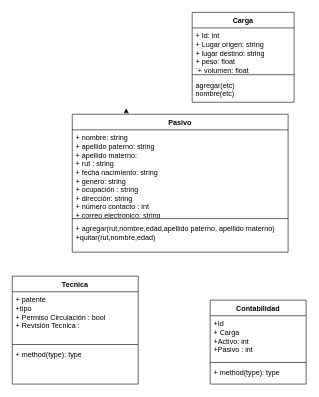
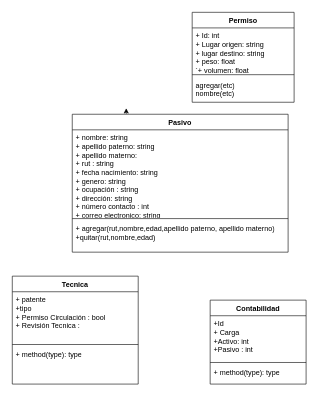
  <mxCell id="0" />
  <mxCell id="1" parent="0" />
  <mxCell id="2" style="edgeStyle=orthogonalEdgeStyle;rounded=0;orthogonalLoop=1;jettySize=auto;html=1;exitX=0.25;exitY=0;exitDx=0;exitDy=0;" edge="1" parent="1" source="3"><mxGeometry relative="1" as="geometry"><mxPoint x="210" y="180" as="targetPoint" /></mxGeometry></mxCell>
  <mxCell id="3" value="Pasivo" style="swimlane;fontStyle=1;align=center;verticalAlign=top;childLayout=stackLayout;horizontal=1;startSize=26;horizontalStack=0;resizeParent=1;resizeParentMax=0;resizeLast=0;collapsible=1;marginBottom=0;whiteSpace=wrap;html=1;" vertex="1" parent="1"><mxGeometry x="120" y="190" width="360" height="230" as="geometry" /></mxCell>
  <mxCell id="4" value="+ nombre: string&lt;br&gt;+ apellido paterno: string&lt;br&gt;+ apellido materno:&lt;br&gt;+ rut : string&lt;br&gt;+ fecha nacimiento: string&lt;br&gt;+ genero: string&lt;br&gt;+ ocupación : string&lt;br&gt;+ dirección: string&lt;br&gt;+ número contacto : int&lt;br&gt;+ correo electronico: string" style="text;strokeColor=none;fillColor=none;align=left;verticalAlign=top;spacingLeft=4;spacingRight=4;overflow=hidden;rotatable=0;points=[[0,0.5],[1,0.5]];portConstraint=eastwest;whiteSpace=wrap;html=1;" vertex="1" parent="3"><mxGeometry y="26" width="360" height="144" as="geometry" /></mxCell>
  <mxCell id="5" value="" style="line;strokeWidth=1;fillColor=none;align=left;verticalAlign=middle;spacingTop=-1;spacingLeft=3;spacingRight=3;rotatable=0;labelPosition=right;points=[];portConstraint=eastwest;strokeColor=inherit;" vertex="1" parent="3"><mxGeometry y="170" width="360" height="8" as="geometry" /></mxCell>
  <mxCell id="6" value="+ agregar(rut,nombre,edad,apellido paterno, apellido materno)&lt;br&gt;+quitar(rut,nombre,edad)&lt;br&gt;" style="text;strokeColor=none;fillColor=none;align=left;verticalAlign=top;spacingLeft=4;spacingRight=4;overflow=hidden;rotatable=0;points=[[0,0.5],[1,0.5]];portConstraint=eastwest;whiteSpace=wrap;html=1;" vertex="1" parent="3"><mxGeometry y="178" width="360" height="52" as="geometry" /></mxCell>
  <mxCell id="7" value="Tecnica" style="swimlane;fontStyle=1;align=center;verticalAlign=top;childLayout=stackLayout;horizontal=1;startSize=26;horizontalStack=0;resizeParent=1;resizeParentMax=0;resizeLast=0;collapsible=1;marginBottom=0;whiteSpace=wrap;html=1;" vertex="1" parent="1"><mxGeometry x="20" y="460" width="210" height="180" as="geometry" /></mxCell>
  <mxCell id="8" value="+ patente&lt;br&gt;+tipo&lt;br&gt;+ Permiso Circulación : bool&lt;br&gt;+ Revisión Tecnica :&amp;nbsp;&lt;br&gt;" style="text;strokeColor=none;fillColor=none;align=left;verticalAlign=top;spacingLeft=4;spacingRight=4;overflow=hidden;rotatable=0;points=[[0,0.5],[1,0.5]];portConstraint=eastwest;whiteSpace=wrap;html=1;" vertex="1" parent="7"><mxGeometry y="26" width="210" height="84" as="geometry" /></mxCell>
  <mxCell id="9" value="" style="line;strokeWidth=1;fillColor=none;align=left;verticalAlign=middle;spacingTop=-1;spacingLeft=3;spacingRight=3;rotatable=0;labelPosition=right;points=[];portConstraint=eastwest;strokeColor=inherit;" vertex="1" parent="7"><mxGeometry y="110" width="210" height="8" as="geometry" /></mxCell>
  <mxCell id="10" value="+ method(type): type" style="text;strokeColor=none;fillColor=none;align=left;verticalAlign=top;spacingLeft=4;spacingRight=4;overflow=hidden;rotatable=0;points=[[0,0.5],[1,0.5]];portConstraint=eastwest;whiteSpace=wrap;html=1;" vertex="1" parent="7"><mxGeometry y="118" width="210" height="62" as="geometry" /></mxCell>
- <mxCell id="11" value="Carga" style="swimlane;fontStyle=1;align=center;verticalAlign=top;childLayout=stackLayout;horizontal=1;startSize=26;horizontalStack=0;resizeParent=1;resizeParentMax=0;resizeLast=0;collapsible=1;marginBottom=0;whiteSpace=wrap;html=1;" vertex="1" parent="1"><mxGeometry x="320" y="20" width="170" height="150" as="geometry" /></mxCell>
+ <mxCell id="11" value="Permiso" style="swimlane;fontStyle=1;align=center;verticalAlign=top;childLayout=stackLayout;horizontal=1;startSize=26;horizontalStack=0;resizeParent=1;resizeParentMax=0;resizeLast=0;collapsible=1;marginBottom=0;whiteSpace=wrap;html=1;" vertex="1" parent="1"><mxGeometry x="320" y="20" width="170" height="150" as="geometry" /></mxCell>
  <mxCell id="12" value="+ Id: int&lt;br&gt;+ Lugar origen: string&lt;br&gt;+ lugar destino: string&lt;br&gt;+ peso: float&lt;br&gt;´+ volumen: float" style="text;strokeColor=none;fillColor=none;align=left;verticalAlign=top;spacingLeft=4;spacingRight=4;overflow=hidden;rotatable=0;points=[[0,0.5],[1,0.5]];portConstraint=eastwest;whiteSpace=wrap;html=1;" vertex="1" parent="11"><mxGeometry y="26" width="170" height="74" as="geometry" /></mxCell>
  <mxCell id="13" value="" style="line;strokeWidth=1;fillColor=none;align=left;verticalAlign=middle;spacingTop=-1;spacingLeft=3;spacingRight=3;rotatable=0;labelPosition=right;points=[];portConstraint=eastwest;strokeColor=inherit;" vertex="1" parent="11"><mxGeometry y="100" width="170" height="8" as="geometry" /></mxCell>
  <mxCell id="14" value="agregar(etc)&lt;br&gt;nombre(etc)" style="text;strokeColor=none;fillColor=none;align=left;verticalAlign=top;spacingLeft=4;spacingRight=4;overflow=hidden;rotatable=0;points=[[0,0.5],[1,0.5]];portConstraint=eastwest;whiteSpace=wrap;html=1;" vertex="1" parent="11"><mxGeometry y="108" width="170" height="42" as="geometry" /></mxCell>
  <mxCell id="15" value="Contabilidad" style="swimlane;fontStyle=1;align=center;verticalAlign=top;childLayout=stackLayout;horizontal=1;startSize=26;horizontalStack=0;resizeParent=1;resizeParentMax=0;resizeLast=0;collapsible=1;marginBottom=0;whiteSpace=wrap;html=1;" vertex="1" parent="1"><mxGeometry x="350" y="500" width="160" height="140" as="geometry" /></mxCell>
  <mxCell id="16" value="+Id&lt;br&gt;+ Carga&lt;br&gt;+Activo: int&lt;br&gt;+Pasivo : int" style="text;strokeColor=none;fillColor=none;align=left;verticalAlign=top;spacingLeft=4;spacingRight=4;overflow=hidden;rotatable=0;points=[[0,0.5],[1,0.5]];portConstraint=eastwest;whiteSpace=wrap;html=1;" vertex="1" parent="15"><mxGeometry y="26" width="160" height="74" as="geometry" /></mxCell>
  <mxCell id="17" value="" style="line;strokeWidth=1;fillColor=none;align=left;verticalAlign=middle;spacingTop=-1;spacingLeft=3;spacingRight=3;rotatable=0;labelPosition=right;points=[];portConstraint=eastwest;strokeColor=inherit;" vertex="1" parent="15"><mxGeometry y="100" width="160" height="8" as="geometry" /></mxCell>
  <mxCell id="18" value="+ method(type): type" style="text;strokeColor=none;fillColor=none;align=left;verticalAlign=top;spacingLeft=4;spacingRight=4;overflow=hidden;rotatable=0;points=[[0,0.5],[1,0.5]];portConstraint=eastwest;whiteSpace=wrap;html=1;" vertex="1" parent="15"><mxGeometry y="108" width="160" height="32" as="geometry" /></mxCell>
